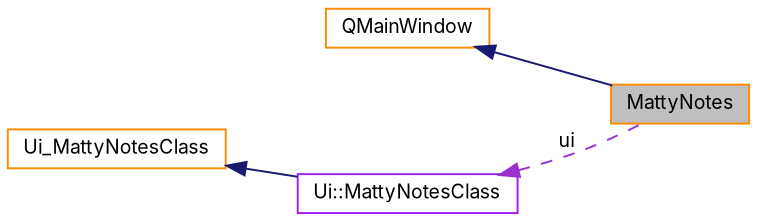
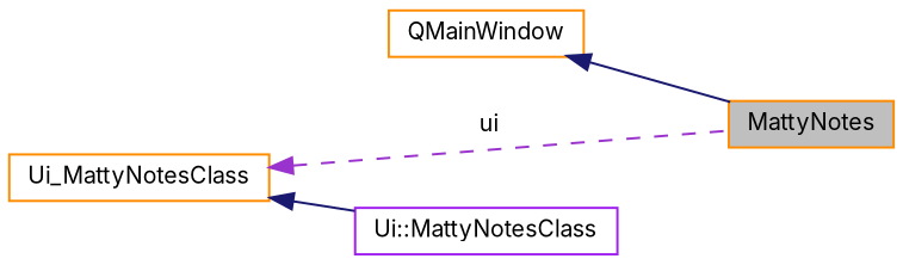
  digraph {
    fontname=Inter
    rankdir=LR
    node [color=darkorange fillcolor=white fontname=Inter fontsize=10 shape=record style=filled]
    edge [color=midnightblue dir=back fontname=Inter fontsize=10 labelfontname=Helvetica labelfontsize=10 style=solid]
    n1 [fillcolor=grey75 fontcolor=black height=0.2 label=MattyNotes width=0.4]
    n2 [height=0.2 label=QMainWindow width=0.4]
    n3 [color=purple height=0.2 label="Ui::MattyNotesClass" width=0.4]
    n4 [height=0.2 label=Ui_MattyNotesClass width=0.4]
    n2 -> n1
-   n3 -> n1 [color=darkorchid3 label=" ui" style=dashed]
+   n4 -> n1 [color=darkorchid3 label=" ui" style=dashed]
    n4 -> n3
  }
